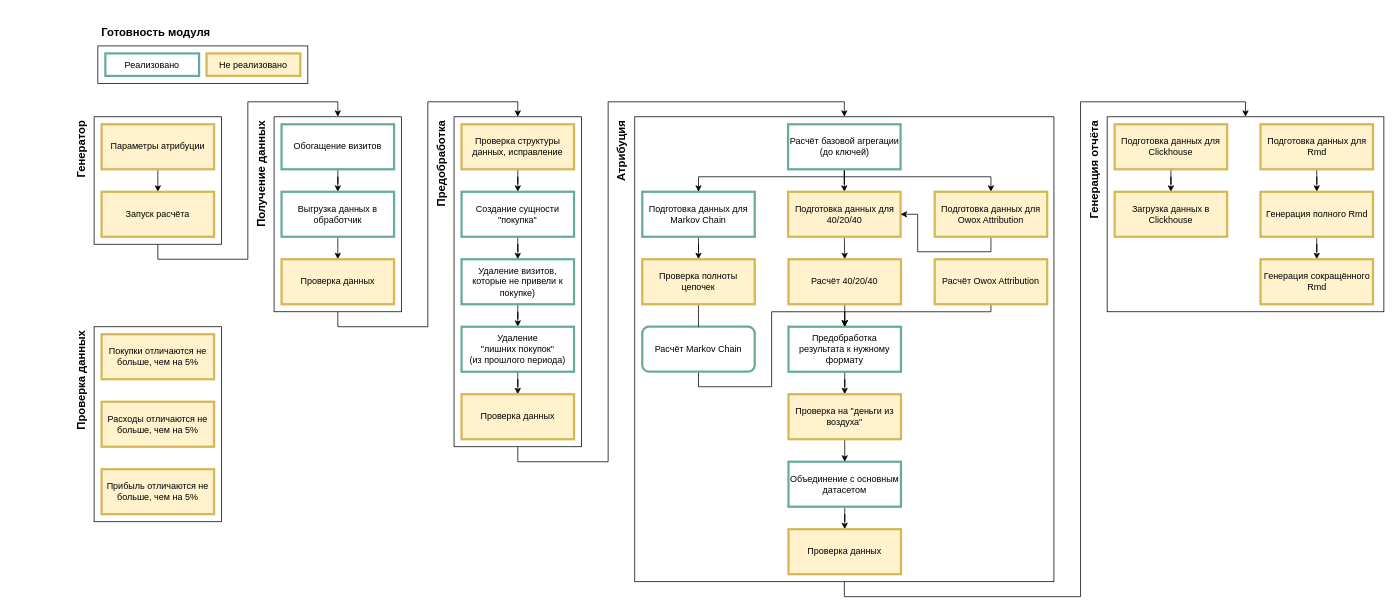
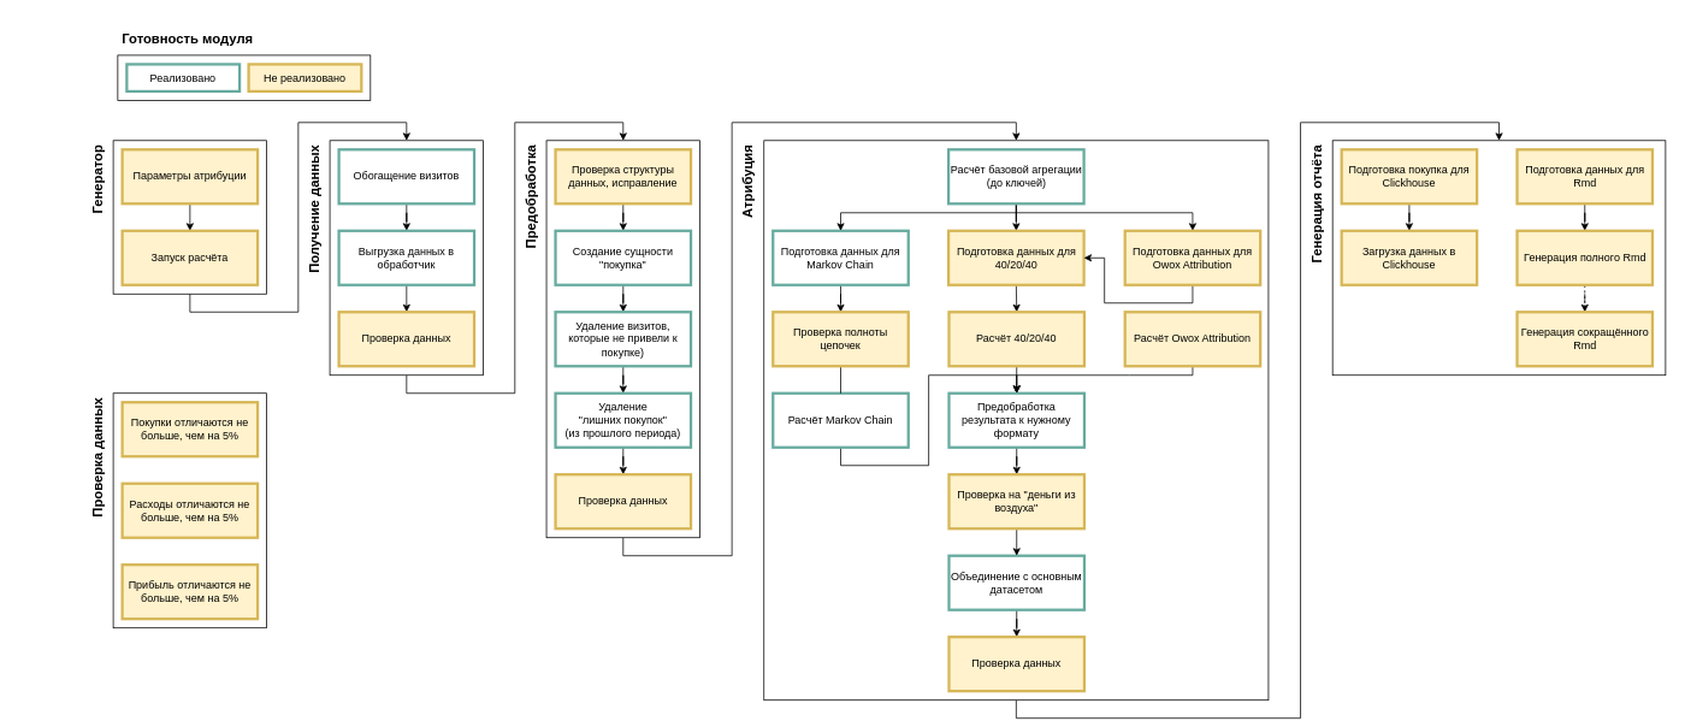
  <mxCell id="0" />
  <mxCell id="1" parent="0" />
  <mxCell id="2" value="" style="rounded=0;whiteSpace=wrap;html=1;" vertex="1" parent="1"><mxGeometry x="125" y="435" width="170" height="260" as="geometry" /></mxCell>
  <mxCell id="3" value="&lt;h1&gt;&lt;span style=&quot;font-size: 15px&quot;&gt;Проверка данных&lt;/span&gt;&lt;/h1&gt;" style="text;html=1;strokeColor=none;fillColor=none;spacing=5;spacingTop=-20;whiteSpace=wrap;overflow=hidden;rounded=0;align=right;rotation=-90;" vertex="1" parent="1"><mxGeometry x="20" y="500" width="170" height="40" as="geometry" /></mxCell>
  <mxCell id="4" style="edgeStyle=orthogonalEdgeStyle;rounded=0;orthogonalLoop=1;jettySize=auto;html=1;exitX=0.5;exitY=1;exitDx=0;exitDy=0;entryX=0.5;entryY=0;entryDx=0;entryDy=0;" edge="1" parent="1" source="5" target="9"><mxGeometry relative="1" as="geometry" /></mxCell>
  <mxCell id="5" value="" style="rounded=0;whiteSpace=wrap;html=1;" vertex="1" parent="1"><mxGeometry x="365" y="155" width="170" height="260" as="geometry" /></mxCell>
  <mxCell id="6" style="edgeStyle=orthogonalEdgeStyle;rounded=0;orthogonalLoop=1;jettySize=auto;html=1;exitX=0.5;exitY=1;exitDx=0;exitDy=0;" edge="1" parent="1" source="7" target="21"><mxGeometry relative="1" as="geometry" /></mxCell>
  <mxCell id="7" value="Обогащение визитов" style="rounded=0;whiteSpace=wrap;html=1;strokeColor=#67AB9F;strokeWidth=3;" vertex="1" parent="1"><mxGeometry x="375" y="165" width="150" height="60" as="geometry" /></mxCell>
  <mxCell id="8" style="edgeStyle=orthogonalEdgeStyle;rounded=0;orthogonalLoop=1;jettySize=auto;html=1;exitX=0.5;exitY=1;exitDx=0;exitDy=0;entryX=0.5;entryY=0;entryDx=0;entryDy=0;" edge="1" parent="1" source="9" target="23"><mxGeometry relative="1" as="geometry" /></mxCell>
  <mxCell id="9" value="" style="rounded=0;whiteSpace=wrap;html=1;" vertex="1" parent="1"><mxGeometry x="605" y="155" width="170" height="440" as="geometry" /></mxCell>
  <mxCell id="10" style="edgeStyle=orthogonalEdgeStyle;rounded=0;orthogonalLoop=1;jettySize=auto;html=1;entryX=0.5;entryY=0;entryDx=0;entryDy=0;" edge="1" parent="1" source="11" target="13"><mxGeometry relative="1" as="geometry" /></mxCell>
  <mxCell id="11" value="Проверка структуры данных, исправление" style="rounded=0;whiteSpace=wrap;html=1;strokeColor=#d6b656;strokeWidth=3;fillColor=#fff2cc;" vertex="1" parent="1"><mxGeometry x="615" y="165" width="150" height="60" as="geometry" /></mxCell>
  <mxCell id="12" style="edgeStyle=orthogonalEdgeStyle;rounded=0;orthogonalLoop=1;jettySize=auto;html=1;entryX=0.5;entryY=0;entryDx=0;entryDy=0;" edge="1" parent="1" source="13" target="15"><mxGeometry relative="1" as="geometry" /></mxCell>
  <mxCell id="13" value="Создание сущности &quot;покупка&quot;" style="rounded=0;whiteSpace=wrap;html=1;strokeColor=#67AB9F;strokeWidth=3;" vertex="1" parent="1"><mxGeometry x="615" y="255" width="150" height="60" as="geometry" /></mxCell>
  <mxCell id="14" style="edgeStyle=orthogonalEdgeStyle;rounded=0;orthogonalLoop=1;jettySize=auto;html=1;entryX=0.5;entryY=0;entryDx=0;entryDy=0;" edge="1" parent="1" source="15" target="17"><mxGeometry relative="1" as="geometry" /></mxCell>
  <mxCell id="15" value="Удаление визитов, которые не привели к покупке)" style="rounded=0;whiteSpace=wrap;html=1;strokeColor=#67AB9F;strokeWidth=3;" vertex="1" parent="1"><mxGeometry x="615" y="345" width="150" height="60" as="geometry" /></mxCell>
  <mxCell id="16" style="edgeStyle=orthogonalEdgeStyle;rounded=0;orthogonalLoop=1;jettySize=auto;html=1;entryX=0.5;entryY=0;entryDx=0;entryDy=0;" edge="1" parent="1" source="17" target="27"><mxGeometry relative="1" as="geometry" /></mxCell>
  <mxCell id="17" value="Удаление &lt;br&gt;&quot;лишних покупок&quot; &lt;br&gt;(из прошлого периода)" style="rounded=0;whiteSpace=wrap;html=1;strokeColor=#67AB9F;strokeWidth=3;" vertex="1" parent="1"><mxGeometry x="615" y="435" width="150" height="60" as="geometry" /></mxCell>
  <mxCell id="18" value="&lt;h1&gt;&lt;font style=&quot;font-size: 15px&quot;&gt;Предобработка&lt;/font&gt;&lt;/h1&gt;" style="text;html=1;strokeColor=none;fillColor=none;spacing=5;spacingTop=-20;whiteSpace=wrap;overflow=hidden;rounded=0;align=right;rotation=-90;" vertex="1" parent="1"><mxGeometry x="500" y="220" width="170" height="40" as="geometry" /></mxCell>
  <mxCell id="19" value="&lt;h1&gt;&lt;font style=&quot;font-size: 15px&quot;&gt;Получение данных&lt;/font&gt;&lt;/h1&gt;" style="text;html=1;strokeColor=none;fillColor=none;spacing=5;spacingTop=-20;whiteSpace=wrap;overflow=hidden;rounded=0;align=right;rotation=-90;" vertex="1" parent="1"><mxGeometry x="260" y="220" width="170" height="40" as="geometry" /></mxCell>
  <mxCell id="20" style="edgeStyle=orthogonalEdgeStyle;rounded=0;orthogonalLoop=1;jettySize=auto;html=1;exitX=0.5;exitY=1;exitDx=0;exitDy=0;entryX=0.5;entryY=0;entryDx=0;entryDy=0;" edge="1" parent="1" source="21" target="28"><mxGeometry relative="1" as="geometry" /></mxCell>
  <mxCell id="21" value="Выгрузка данных в обработчик" style="rounded=0;whiteSpace=wrap;html=1;strokeWidth=3;strokeColor=#67AB9F;" vertex="1" parent="1"><mxGeometry x="375" y="255" width="150" height="60" as="geometry" /></mxCell>
  <mxCell id="22" style="edgeStyle=orthogonalEdgeStyle;rounded=0;orthogonalLoop=1;jettySize=auto;html=1;exitX=0.5;exitY=1;exitDx=0;exitDy=0;entryX=0.5;entryY=0;entryDx=0;entryDy=0;" edge="1" parent="1" source="23" target="55"><mxGeometry relative="1" as="geometry" /></mxCell>
  <mxCell id="23" value="" style="rounded=0;whiteSpace=wrap;html=1;" vertex="1" parent="1"><mxGeometry x="846" y="155" width="559" height="620" as="geometry" /></mxCell>
  <mxCell id="24" value="&lt;h1&gt;&lt;font style=&quot;font-size: 15px&quot;&gt;Атрибуция&lt;/font&gt;&lt;/h1&gt;" style="text;html=1;strokeColor=none;fillColor=none;spacing=5;spacingTop=-20;whiteSpace=wrap;overflow=hidden;rounded=0;align=right;rotation=-90;" vertex="1" parent="1"><mxGeometry x="741" y="220" width="170" height="40" as="geometry" /></mxCell>
  <mxCell id="25" style="edgeStyle=orthogonalEdgeStyle;rounded=0;orthogonalLoop=1;jettySize=auto;html=1;entryX=0.5;entryY=0;entryDx=0;entryDy=0;" edge="1" parent="1" source="26" target="58"><mxGeometry relative="1" as="geometry" /></mxCell>
  <mxCell id="26" value="Подготовка данных для Markov Chain" style="rounded=0;whiteSpace=wrap;html=1;strokeColor=#67AB9F;strokeWidth=3;" vertex="1" parent="1"><mxGeometry x="856" y="255" width="150" height="60" as="geometry" /></mxCell>
  <mxCell id="27" value="Проверка данных" style="rounded=0;whiteSpace=wrap;html=1;strokeWidth=3;fillColor=#fff2cc;strokeColor=#d6b656;" vertex="1" parent="1"><mxGeometry x="615" y="525" width="150" height="60" as="geometry" /></mxCell>
  <mxCell id="28" value="Проверка данных" style="rounded=0;whiteSpace=wrap;html=1;strokeWidth=3;fillColor=#fff2cc;strokeColor=#d6b656;" vertex="1" parent="1"><mxGeometry x="375" y="345" width="150" height="60" as="geometry" /></mxCell>
  <mxCell id="29" value="" style="rounded=0;whiteSpace=wrap;html=1;strokeColor=#000000;strokeWidth=1;" vertex="1" parent="1"><mxGeometry x="130" y="60.5" width="280" height="50" as="geometry" /></mxCell>
  <mxCell id="30" value="Не реализовано" style="rounded=0;whiteSpace=wrap;html=1;strokeWidth=3;fillColor=#fff2cc;strokeColor=#d6b656;align=center;" vertex="1" parent="1"><mxGeometry x="275" y="70.5" width="125" height="30" as="geometry" /></mxCell>
  <mxCell id="31" value="Реализовано" style="rounded=0;whiteSpace=wrap;html=1;strokeColor=#67AB9F;strokeWidth=3;" vertex="1" parent="1"><mxGeometry x="140" y="70.5" width="125" height="30" as="geometry" /></mxCell>
  <mxCell id="32" value="Покупки отличаются не больше, чем на 5%" style="rounded=0;whiteSpace=wrap;html=1;strokeWidth=3;fillColor=#fff2cc;strokeColor=#d6b656;" vertex="1" parent="1"><mxGeometry x="135" y="445" width="150" height="60" as="geometry" /></mxCell>
  <mxCell id="33" value="Расходы отличаются не больше, чем на 5%" style="rounded=0;whiteSpace=wrap;html=1;strokeWidth=3;fillColor=#fff2cc;strokeColor=#d6b656;" vertex="1" parent="1"><mxGeometry x="135" y="535" width="150" height="60" as="geometry" /></mxCell>
  <mxCell id="34" value="Прибыль отличаются не больше, чем на 5%" style="rounded=0;whiteSpace=wrap;html=1;strokeWidth=3;fillColor=#fff2cc;strokeColor=#d6b656;" vertex="1" parent="1"><mxGeometry x="135" y="625" width="150" height="60" as="geometry" /></mxCell>
  <mxCell id="35" style="edgeStyle=orthogonalEdgeStyle;rounded=0;orthogonalLoop=1;jettySize=auto;html=1;exitX=0.5;exitY=1;exitDx=0;exitDy=0;entryX=0.5;entryY=0;entryDx=0;entryDy=0;" edge="1" parent="1" source="36" target="38"><mxGeometry relative="1" as="geometry" /></mxCell>
- <mxCell id="36" value="Расчёт Markov Chain" style="whiteSpace=wrap;html=1;strokeWidth=3;strokeColor=#67AB9F;rounded=1;" vertex="1" parent="1"><mxGeometry x="856" y="435" width="150" height="60" as="geometry" /></mxCell>
+ <mxCell id="36" value="Расчёт Markov Chain" style="rounded=0;whiteSpace=wrap;html=1;strokeWidth=3;strokeColor=#67AB9F;" vertex="1" parent="1"><mxGeometry x="856" y="435" width="150" height="60" as="geometry" /></mxCell>
  <mxCell id="37" style="edgeStyle=orthogonalEdgeStyle;rounded=0;orthogonalLoop=1;jettySize=auto;html=1;entryX=0.5;entryY=0;entryDx=0;entryDy=0;" edge="1" parent="1" source="38" target="60"><mxGeometry relative="1" as="geometry" /></mxCell>
  <mxCell id="38" value="Предобработка результата к нужному формату" style="rounded=0;whiteSpace=wrap;html=1;strokeWidth=3;strokeColor=#67AB9F;" vertex="1" parent="1"><mxGeometry x="1051" y="435" width="150" height="60" as="geometry" /></mxCell>
  <mxCell id="39" style="edgeStyle=orthogonalEdgeStyle;rounded=0;orthogonalLoop=1;jettySize=auto;html=1;entryX=0.5;entryY=0;entryDx=0;entryDy=0;" edge="1" parent="1" source="40" target="53"><mxGeometry relative="1" as="geometry" /></mxCell>
  <mxCell id="40" value="Объединение с основным датасетом" style="rounded=0;whiteSpace=wrap;html=1;strokeWidth=3;strokeColor=#67AB9F;" vertex="1" parent="1"><mxGeometry x="1051" y="615" width="150" height="60" as="geometry" /></mxCell>
  <mxCell id="41" style="edgeStyle=orthogonalEdgeStyle;rounded=0;orthogonalLoop=1;jettySize=auto;html=1;entryX=0.5;entryY=0;entryDx=0;entryDy=0;" edge="1" parent="1" source="44" target="46"><mxGeometry relative="1" as="geometry" /></mxCell>
  <mxCell id="42" style="edgeStyle=orthogonalEdgeStyle;rounded=0;orthogonalLoop=1;jettySize=auto;html=1;exitX=0.5;exitY=1;exitDx=0;exitDy=0;entryX=0.5;entryY=0;entryDx=0;entryDy=0;" edge="1" parent="1" source="44" target="50"><mxGeometry relative="1" as="geometry"><Array as="points"><mxPoint x="1125" y="235" /><mxPoint x="1321" y="235" /></Array></mxGeometry></mxCell>
  <mxCell id="43" style="edgeStyle=orthogonalEdgeStyle;rounded=0;orthogonalLoop=1;jettySize=auto;html=1;exitX=0.5;exitY=1;exitDx=0;exitDy=0;entryX=0.5;entryY=0;entryDx=0;entryDy=0;" edge="1" parent="1" source="44" target="26"><mxGeometry relative="1" as="geometry"><Array as="points"><mxPoint x="1125" y="235" /><mxPoint x="931" y="235" /></Array></mxGeometry></mxCell>
  <mxCell id="44" value="Расчёт базовой агрегации (до ключей)" style="rounded=0;whiteSpace=wrap;html=1;strokeWidth=3;strokeColor=#67AB9F;" vertex="1" parent="1"><mxGeometry x="1050.5" y="165" width="150" height="60" as="geometry" /></mxCell>
  <mxCell id="45" style="edgeStyle=orthogonalEdgeStyle;rounded=0;orthogonalLoop=1;jettySize=auto;html=1;exitX=0.5;exitY=1;exitDx=0;exitDy=0;entryX=0.5;entryY=0;entryDx=0;entryDy=0;" edge="1" parent="1" source="46" target="48"><mxGeometry relative="1" as="geometry" /></mxCell>
  <mxCell id="46" value="Подготовка данных для 40/20/40" style="rounded=0;whiteSpace=wrap;html=1;strokeColor=#d6b656;strokeWidth=3;fillColor=#fff2cc;" vertex="1" parent="1"><mxGeometry x="1050.5" y="255" width="150" height="60" as="geometry" /></mxCell>
  <mxCell id="47" style="edgeStyle=orthogonalEdgeStyle;rounded=0;orthogonalLoop=1;jettySize=auto;html=1;exitX=0.5;exitY=1;exitDx=0;exitDy=0;entryX=0.5;entryY=0;entryDx=0;entryDy=0;" edge="1" parent="1" source="48" target="38"><mxGeometry relative="1" as="geometry" /></mxCell>
  <mxCell id="48" value="Расчёт 40/20/40" style="rounded=0;whiteSpace=wrap;html=1;strokeWidth=3;strokeColor=#d6b656;fillColor=#fff2cc;" vertex="1" parent="1"><mxGeometry x="1051" y="345" width="150" height="60" as="geometry" /></mxCell>
  <mxCell id="49" style="edgeStyle=orthogonalEdgeStyle;rounded=0;orthogonalLoop=1;jettySize=auto;html=1;exitX=0.5;exitY=1;exitDx=0;exitDy=0;" edge="1" parent="1" source="50" target="46"><mxGeometry relative="1" as="geometry" /></mxCell>
  <mxCell id="50" value="Подготовка данных для Owox Attribution" style="rounded=0;whiteSpace=wrap;html=1;strokeColor=#d6b656;strokeWidth=3;fillColor=#fff2cc;" vertex="1" parent="1"><mxGeometry x="1246" y="255" width="150" height="60" as="geometry" /></mxCell>
  <mxCell id="51" style="edgeStyle=orthogonalEdgeStyle;rounded=0;orthogonalLoop=1;jettySize=auto;html=1;exitX=0.5;exitY=1;exitDx=0;exitDy=0;entryX=0.5;entryY=0;entryDx=0;entryDy=0;" edge="1" parent="1" source="52" target="38"><mxGeometry relative="1" as="geometry"><Array as="points"><mxPoint x="1251" y="415" /><mxPoint x="1091" y="415" /></Array></mxGeometry></mxCell>
  <mxCell id="52" value="Расчёт Owox Attribution" style="rounded=0;whiteSpace=wrap;html=1;strokeWidth=3;strokeColor=#d6b656;fillColor=#fff2cc;" vertex="1" parent="1"><mxGeometry x="1246" y="345" width="150" height="60" as="geometry" /></mxCell>
  <mxCell id="53" value="Проверка данных" style="rounded=0;whiteSpace=wrap;html=1;strokeWidth=3;fillColor=#fff2cc;strokeColor=#d6b656;" vertex="1" parent="1"><mxGeometry x="1051" y="705" width="150" height="60" as="geometry" /></mxCell>
  <mxCell id="54" value="&lt;h1&gt;&lt;span style=&quot;font-size: 15px&quot;&gt;Готовность модуля&lt;/span&gt;&lt;/h1&gt;" style="text;html=1;strokeColor=none;fillColor=none;spacing=5;spacingTop=-20;whiteSpace=wrap;overflow=hidden;rounded=0;align=left;rotation=0;" vertex="1" parent="1"><mxGeometry x="130" y="20" width="170" height="40" as="geometry" /></mxCell>
  <mxCell id="55" value="" style="rounded=0;whiteSpace=wrap;html=1;" vertex="1" parent="1"><mxGeometry x="1476" y="155" width="369" height="260" as="geometry" /></mxCell>
  <mxCell id="56" value="&lt;h1&gt;&lt;font style=&quot;font-size: 15px&quot;&gt;Генерация отчёта&lt;/font&gt;&lt;/h1&gt;" style="text;html=1;strokeColor=none;fillColor=none;spacing=5;spacingTop=-20;whiteSpace=wrap;overflow=hidden;rounded=0;align=right;rotation=-90;" vertex="1" parent="1"><mxGeometry x="1371" y="220" width="170" height="40" as="geometry" /></mxCell>
  <mxCell id="57" style="edgeStyle=orthogonalEdgeStyle;rounded=0;orthogonalLoop=1;jettySize=auto;html=1;exitX=0.5;exitY=1;exitDx=0;exitDy=0;entryX=0.5;entryY=0;entryDx=0;entryDy=0;endArrow=none;" edge="1" parent="1" source="58" target="36"><mxGeometry relative="1" as="geometry" /></mxCell>
  <mxCell id="58" value="Проверка полноты цепочек" style="rounded=0;whiteSpace=wrap;html=1;strokeWidth=3;fillColor=#fff2cc;strokeColor=#d6b656;" vertex="1" parent="1"><mxGeometry x="856" y="345" width="150" height="60" as="geometry" /></mxCell>
  <mxCell id="59" style="edgeStyle=orthogonalEdgeStyle;rounded=0;orthogonalLoop=1;jettySize=auto;html=1;exitX=0.5;exitY=1;exitDx=0;exitDy=0;entryX=0.5;entryY=0;entryDx=0;entryDy=0;" edge="1" parent="1" source="60" target="40"><mxGeometry relative="1" as="geometry" /></mxCell>
  <mxCell id="60" value="Проверка на &quot;деньги из воздуха&quot;" style="rounded=0;whiteSpace=wrap;html=1;strokeWidth=3;strokeColor=#d6b656;fillColor=#fff2cc;" vertex="1" parent="1"><mxGeometry x="1051" y="525" width="150" height="60" as="geometry" /></mxCell>
  <mxCell id="61" style="edgeStyle=orthogonalEdgeStyle;rounded=0;orthogonalLoop=1;jettySize=auto;html=1;exitX=0.5;exitY=1;exitDx=0;exitDy=0;" edge="1" parent="1" source="62" target="63"><mxGeometry relative="1" as="geometry" /></mxCell>
- <mxCell id="62" value="Подготовка данных для Clickhouse" style="rounded=0;whiteSpace=wrap;html=1;strokeWidth=3;strokeColor=#d6b656;fillColor=#fff2cc;" vertex="1" parent="1"><mxGeometry x="1486" y="165" width="150" height="60" as="geometry" /></mxCell>
+ <mxCell id="62" value="Подготовка покупка для Clickhouse" style="rounded=0;whiteSpace=wrap;html=1;strokeWidth=3;strokeColor=#d6b656;fillColor=#fff2cc;" vertex="1" parent="1"><mxGeometry x="1486" y="165" width="150" height="60" as="geometry" /></mxCell>
  <mxCell id="63" value="Загрузка данных в Clickhouse" style="rounded=0;whiteSpace=wrap;html=1;strokeWidth=3;strokeColor=#d6b656;fillColor=#fff2cc;" vertex="1" parent="1"><mxGeometry x="1486" y="255" width="150" height="60" as="geometry" /></mxCell>
  <mxCell id="64" style="edgeStyle=orthogonalEdgeStyle;rounded=0;orthogonalLoop=1;jettySize=auto;html=1;entryX=0.5;entryY=0;entryDx=0;entryDy=0;" edge="1" parent="1" source="65" target="67"><mxGeometry relative="1" as="geometry" /></mxCell>
  <mxCell id="65" value="Подготовка данных для Rmd" style="rounded=0;whiteSpace=wrap;html=1;strokeColor=#d6b656;strokeWidth=3;fillColor=#fff2cc;" vertex="1" parent="1"><mxGeometry x="1680.5" y="165" width="150" height="60" as="geometry" /></mxCell>
- <mxCell id="66" style="edgeStyle=orthogonalEdgeStyle;rounded=0;orthogonalLoop=1;jettySize=auto;html=1;entryX=0.5;entryY=0;entryDx=0;entryDy=0;" edge="1" parent="1" source="67" target="68"><mxGeometry relative="1" as="geometry" /></mxCell>
+ <mxCell id="66" style="edgeStyle=orthogonalEdgeStyle;rounded=0;orthogonalLoop=1;jettySize=auto;html=1;entryX=0.5;entryY=0;entryDx=0;entryDy=0;dashed=1;" edge="1" parent="1" source="67" target="68"><mxGeometry relative="1" as="geometry" /></mxCell>
  <mxCell id="67" value="Генерация полного Rmd" style="rounded=0;whiteSpace=wrap;html=1;strokeColor=#d6b656;strokeWidth=3;fillColor=#fff2cc;" vertex="1" parent="1"><mxGeometry x="1680.5" y="255" width="150" height="60" as="geometry" /></mxCell>
  <mxCell id="68" value="Генерация сокращённого Rmd" style="rounded=0;whiteSpace=wrap;html=1;strokeColor=#d6b656;strokeWidth=3;fillColor=#fff2cc;" vertex="1" parent="1"><mxGeometry x="1680.5" y="345" width="150" height="60" as="geometry" /></mxCell>
  <mxCell id="69" style="edgeStyle=orthogonalEdgeStyle;rounded=0;orthogonalLoop=1;jettySize=auto;html=1;exitX=0.5;exitY=1;exitDx=0;exitDy=0;entryX=0.5;entryY=0;entryDx=0;entryDy=0;" edge="1" parent="1" source="70" target="5"><mxGeometry relative="1" as="geometry" /></mxCell>
  <mxCell id="70" value="" style="rounded=0;whiteSpace=wrap;html=1;" vertex="1" parent="1"><mxGeometry x="125" y="155" width="170" height="170" as="geometry" /></mxCell>
  <mxCell id="71" value="&lt;h1&gt;&lt;span style=&quot;font-size: 15px&quot;&gt;Генератор&lt;/span&gt;&lt;/h1&gt;" style="text;html=1;strokeColor=none;fillColor=none;spacing=5;spacingTop=-20;whiteSpace=wrap;overflow=hidden;rounded=0;align=right;rotation=-90;" vertex="1" parent="1"><mxGeometry x="20" y="220" width="170" height="40" as="geometry" /></mxCell>
  <mxCell id="72" style="edgeStyle=orthogonalEdgeStyle;rounded=0;orthogonalLoop=1;jettySize=auto;html=1;exitX=0.5;exitY=1;exitDx=0;exitDy=0;entryX=0.5;entryY=0;entryDx=0;entryDy=0;" edge="1" parent="1" source="73" target="74"><mxGeometry relative="1" as="geometry" /></mxCell>
  <mxCell id="73" value="Параметры атрибуции" style="rounded=0;whiteSpace=wrap;html=1;strokeWidth=3;fillColor=#fff2cc;strokeColor=#d6b656;" vertex="1" parent="1"><mxGeometry x="135" y="165" width="150" height="60" as="geometry" /></mxCell>
  <mxCell id="74" value="Запуск расчёта" style="rounded=0;whiteSpace=wrap;html=1;strokeWidth=3;fillColor=#fff2cc;strokeColor=#d6b656;" vertex="1" parent="1"><mxGeometry x="135" y="255" width="150" height="60" as="geometry" /></mxCell>
